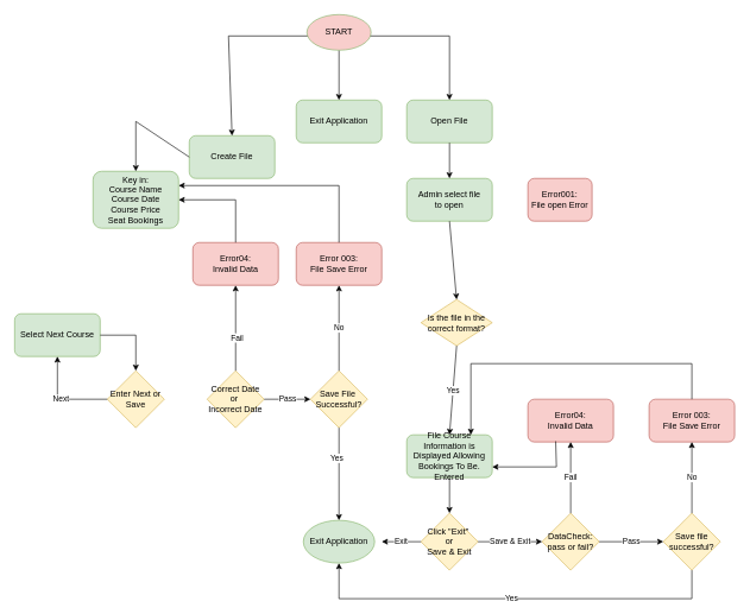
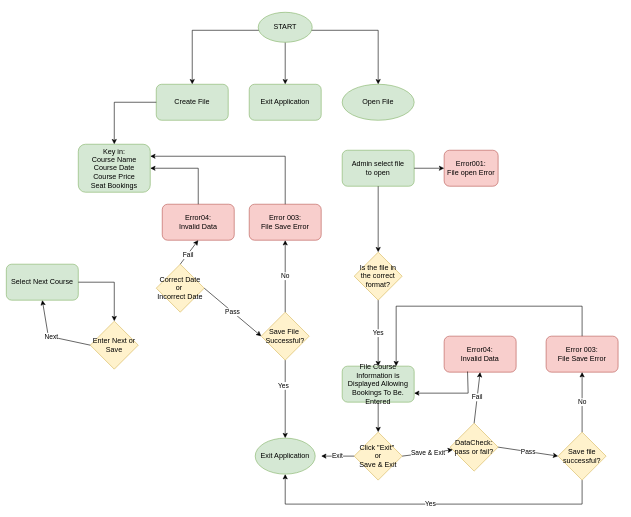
  <mxCell id="0" />
  <mxCell id="1" parent="0" />
- <mxCell id="2" value="Create File" style="rounded=1;whiteSpace=wrap;html=1;fillColor=#d5e8d4;strokeColor=#82b366;" parent="1" vertex="1"><mxGeometry x="265" y="190" width="120" height="60" as="geometry" /></mxCell>
+ <mxCell id="2" value="Create File" style="rounded=1;whiteSpace=wrap;html=1;fillColor=#d5e8d4;strokeColor=#82b366;" parent="1" vertex="1"><mxGeometry x="260" y="140" width="120" height="60" as="geometry" /></mxCell>
  <mxCell id="3" value="Exit Application" style="rounded=1;whiteSpace=wrap;html=1;fillColor=#d5e8d4;strokeColor=#82b366;" parent="1" vertex="1"><mxGeometry x="415" y="140" width="120" height="60" as="geometry" /></mxCell>
- <mxCell id="4" value="Open File" style="rounded=1;whiteSpace=wrap;html=1;fillColor=#d5e8d4;strokeColor=#82b366;" parent="1" vertex="1"><mxGeometry x="570" y="140" width="120" height="60" as="geometry" /></mxCell>
+ <mxCell id="4" value="Open File" style="ellipse;whiteSpace=wrap;html=1;fillColor=#d5e8d4;strokeColor=#82b366;" parent="1" vertex="1"><mxGeometry x="570" y="140" width="120" height="60" as="geometry" /></mxCell>
  <mxCell id="5" value="Key in:&lt;br&gt;Course Name&lt;br&gt;Course Date&lt;br&gt;Course Price&lt;br&gt;Seat Bookings" style="rounded=1;whiteSpace=wrap;html=1;fillColor=#d5e8d4;strokeColor=#82b366;" parent="1" vertex="1"><mxGeometry x="130" y="240" width="120" height="80" as="geometry" /></mxCell>
  <mxCell id="6" value="Admin select file&lt;br&gt;to open" style="rounded=1;whiteSpace=wrap;html=1;fillColor=#d5e8d4;strokeColor=#82b366;" parent="1" vertex="1"><mxGeometry x="570" y="250" width="120" height="60" as="geometry" /></mxCell>
  <mxCell id="7" value="Error001:&lt;br&gt;File open Error" style="rounded=1;whiteSpace=wrap;html=1;fillColor=#f8cecc;strokeColor=#b85450;" parent="1" vertex="1"><mxGeometry x="740" y="250" width="90" height="60" as="geometry" /></mxCell>
  <mxCell id="8" value="Error04:&lt;br&gt;Invalid Data" style="rounded=1;whiteSpace=wrap;html=1;fillColor=#f8cecc;strokeColor=#b85450;" parent="1" vertex="1"><mxGeometry x="270" y="340" width="120" height="60" as="geometry" /></mxCell>
  <mxCell id="9" value="Error 003:&lt;br&gt;File Save Error" style="rounded=1;whiteSpace=wrap;html=1;fillColor=#f8cecc;strokeColor=#b85450;" parent="1" vertex="1"><mxGeometry x="415" y="340" width="120" height="60" as="geometry" /></mxCell>
- <mxCell id="10" value="Select Next Course" style="rounded=1;whiteSpace=wrap;html=1;fillColor=#d5e8d4;strokeColor=#82b366;" parent="1" vertex="1"><mxGeometry x="20" y="440" width="120" height="60" as="geometry" /></mxCell>
- <mxCell id="11" value="Enter Next or Save" style="rhombus;whiteSpace=wrap;html=1;fillColor=#fff2cc;strokeColor=#d6b656;" parent="1" vertex="1"><mxGeometry x="150" y="520" width="80" height="80" as="geometry" /></mxCell>
- <mxCell id="12" value="Correct Date&lt;br&gt;or&amp;nbsp;&lt;br&gt;Incorrect Date" style="rhombus;whiteSpace=wrap;html=1;fillColor=#fff2cc;strokeColor=#d6b656;" parent="1" vertex="1"><mxGeometry x="290" y="520" width="80" height="80" as="geometry" /></mxCell>
+ <mxCell id="10" value="Select Next Course" style="rounded=1;whiteSpace=wrap;html=1;fillColor=#d5e8d4;strokeColor=#82b366;" parent="1" vertex="1"><mxGeometry x="10" y="440" width="120" height="60" as="geometry" /></mxCell>
+ <mxCell id="11" value="Enter Next or Save" style="rhombus;whiteSpace=wrap;html=1;fillColor=#fff2cc;strokeColor=#d6b656;" parent="1" vertex="1"><mxGeometry x="150" y="535" width="80" height="80" as="geometry" /></mxCell>
+ <mxCell id="12" value="Correct Date&lt;br&gt;or&amp;nbsp;&lt;br&gt;Incorrect Date" style="rhombus;whiteSpace=wrap;html=1;fillColor=#fff2cc;strokeColor=#d6b656;" parent="1" vertex="1"><mxGeometry x="260" y="440" width="80" height="80" as="geometry" /></mxCell>
  <mxCell id="13" value="Save File&amp;nbsp;&lt;br&gt;Successful?" style="rhombus;whiteSpace=wrap;html=1;fillColor=#fff2cc;strokeColor=#d6b656;" parent="1" vertex="1"><mxGeometry x="435" y="520" width="80" height="80" as="geometry" /></mxCell>
- <mxCell id="14" value="Is the file in the correct format?" style="rhombus;whiteSpace=wrap;html=1;fillColor=#fff2cc;strokeColor=#d6b656;" parent="1" vertex="1"><mxGeometry x="590" y="420" width="100" height="65" as="geometry" /></mxCell>
+ <mxCell id="14" value="Is the file in the correct format?" style="rhombus;whiteSpace=wrap;html=1;fillColor=#fff2cc;strokeColor=#d6b656;" parent="1" vertex="1"><mxGeometry x="590" y="420" width="80" height="80" as="geometry" /></mxCell>
  <mxCell id="15" value="File Course Information is Displayed Allowing Bookings To Be. Entered" style="rounded=1;whiteSpace=wrap;html=1;fillColor=#d5e8d4;strokeColor=#82b366;" parent="1" vertex="1"><mxGeometry x="570" y="610" width="120" height="60" as="geometry" /></mxCell>
  <mxCell id="16" value="Error04:&lt;br&gt;Invalid Data" style="rounded=1;whiteSpace=wrap;html=1;fillColor=#f8cecc;strokeColor=#b85450;" parent="1" vertex="1"><mxGeometry x="740" y="560" width="120" height="60" as="geometry" /></mxCell>
  <mxCell id="17" value="Error 003:&lt;br&gt;File Save Error" style="rounded=1;whiteSpace=wrap;html=1;fillColor=#f8cecc;strokeColor=#b85450;" parent="1" vertex="1"><mxGeometry x="910" y="560" width="120" height="60" as="geometry" /></mxCell>
  <mxCell id="18" value="Save file&lt;br&gt;successful?" style="rhombus;whiteSpace=wrap;html=1;fillColor=#fff2cc;strokeColor=#d6b656;" parent="1" vertex="1"><mxGeometry x="930" y="720" width="80" height="80" as="geometry" /></mxCell>
- <mxCell id="19" value="DataCheck:&lt;br&gt;pass or fail?" style="rhombus;whiteSpace=wrap;html=1;fillColor=#fff2cc;strokeColor=#d6b656;" parent="1" vertex="1"><mxGeometry x="760" y="720" width="80" height="80" as="geometry" /></mxCell>
+ <mxCell id="19" value="DataCheck:&lt;br&gt;pass or fail?" style="rhombus;whiteSpace=wrap;html=1;fillColor=#fff2cc;strokeColor=#d6b656;" parent="1" vertex="1"><mxGeometry x="750" y="705" width="80" height="80" as="geometry" /></mxCell>
  <mxCell id="20" value="Click &quot;Exit&quot;&amp;nbsp;&lt;br&gt;or&lt;br&gt;Save &amp;amp; Exit" style="rhombus;whiteSpace=wrap;html=1;fillColor=#fff2cc;strokeColor=#d6b656;" parent="1" vertex="1"><mxGeometry x="590" y="720" width="80" height="80" as="geometry" /></mxCell>
  <mxCell id="21" value="" style="endArrow=classic;html=1;rounded=0;entryX=0.5;entryY=0;entryDx=0;entryDy=0;exitX=0;exitY=0.5;exitDx=0;exitDy=0;" parent="1" target="2" edge="1"><mxGeometry width="50" height="50" relative="1" as="geometry"><mxPoint x="435" y="50" as="sourcePoint" /><mxPoint x="540" y="140" as="targetPoint" /><Array as="points"><mxPoint x="320" y="50" /></Array></mxGeometry></mxCell>
  <mxCell id="22" value="" style="endArrow=classic;html=1;rounded=0;entryX=0.5;entryY=0;entryDx=0;entryDy=0;exitX=1;exitY=0.5;exitDx=0;exitDy=0;" parent="1" target="4" edge="1"><mxGeometry width="50" height="50" relative="1" as="geometry"><mxPoint x="515" y="50" as="sourcePoint" /><mxPoint x="540" y="140" as="targetPoint" /><Array as="points"><mxPoint x="630" y="50" /></Array></mxGeometry></mxCell>
  <mxCell id="23" value="" style="endArrow=classic;html=1;rounded=0;exitX=0.5;exitY=1;exitDx=0;exitDy=0;entryX=0.5;entryY=0;entryDx=0;entryDy=0;" parent="1" source="49" target="3" edge="1"><mxGeometry width="50" height="50" relative="1" as="geometry"><mxPoint x="475" y="90" as="sourcePoint" /><mxPoint x="540" y="140" as="targetPoint" /></mxGeometry></mxCell>
- <mxCell id="24" value="" style="endArrow=classic;html=1;rounded=0;exitX=0.5;exitY=1;exitDx=0;exitDy=0;entryX=0.5;entryY=0;entryDx=0;entryDy=0;" parent="1" source="4" target="6" edge="1"><mxGeometry width="50" height="50" relative="1" as="geometry"><mxPoint x="490" y="330" as="sourcePoint" /><mxPoint x="540" y="280" as="targetPoint" /></mxGeometry></mxCell>
+ <mxCell id="25" value="" style="endArrow=classic;html=1;rounded=0;entryX=0;entryY=0.5;entryDx=0;entryDy=0;exitX=1;exitY=0.5;exitDx=0;exitDy=0;" parent="1" source="6" target="7" edge="1"><mxGeometry width="50" height="50" relative="1" as="geometry"><mxPoint x="490" y="330" as="sourcePoint" /><mxPoint x="540" y="280" as="targetPoint" /></mxGeometry></mxCell>
  <mxCell id="26" value="" style="endArrow=classic;html=1;rounded=0;entryX=0.5;entryY=0;entryDx=0;entryDy=0;exitX=0.5;exitY=1;exitDx=0;exitDy=0;" parent="1" source="6" target="14" edge="1"><mxGeometry width="50" height="50" relative="1" as="geometry"><mxPoint x="490" y="330" as="sourcePoint" /><mxPoint x="540" y="280" as="targetPoint" /></mxGeometry></mxCell>
  <mxCell id="27" value="Yes" style="endArrow=classic;html=1;rounded=0;exitX=0.5;exitY=1;exitDx=0;exitDy=0;entryX=0.5;entryY=0;entryDx=0;entryDy=0;" parent="1" source="14" target="15" edge="1"><mxGeometry width="50" height="50" relative="1" as="geometry"><mxPoint x="490" y="620" as="sourcePoint" /><mxPoint x="540" y="570" as="targetPoint" /></mxGeometry></mxCell>
  <mxCell id="28" value="" style="endArrow=classic;html=1;rounded=0;exitX=0.5;exitY=1;exitDx=0;exitDy=0;" parent="1" source="15" target="20" edge="1"><mxGeometry width="50" height="50" relative="1" as="geometry"><mxPoint x="490" y="690" as="sourcePoint" /><mxPoint x="540" y="640" as="targetPoint" /></mxGeometry></mxCell>
  <mxCell id="29" value="" style="endArrow=classic;html=1;rounded=0;exitX=0.5;exitY=0;exitDx=0;exitDy=0;entryX=0.75;entryY=0;entryDx=0;entryDy=0;" parent="1" source="17" target="15" edge="1"><mxGeometry width="50" height="50" relative="1" as="geometry"><mxPoint x="710" y="650" as="sourcePoint" /><mxPoint x="680" y="520" as="targetPoint" /><Array as="points"><mxPoint x="970" y="510" /><mxPoint x="660" y="510" /></Array></mxGeometry></mxCell>
  <mxCell id="30" value="" style="endArrow=classic;html=1;rounded=0;entryX=1;entryY=0.75;entryDx=0;entryDy=0;exitX=0.325;exitY=0.983;exitDx=0;exitDy=0;exitPerimeter=0;" parent="1" source="16" target="15" edge="1"><mxGeometry width="50" height="50" relative="1" as="geometry"><mxPoint x="800" y="630" as="sourcePoint" /><mxPoint x="740" y="700" as="targetPoint" /><Array as="points"><mxPoint x="780" y="655" /></Array></mxGeometry></mxCell>
  <mxCell id="31" value="Save &amp;amp; Exit" style="endArrow=classic;html=1;rounded=0;exitX=1;exitY=0.5;exitDx=0;exitDy=0;" parent="1" source="20" target="19" edge="1"><mxGeometry width="50" height="50" relative="1" as="geometry"><mxPoint x="710" y="650" as="sourcePoint" /><mxPoint x="760" y="600" as="targetPoint" /></mxGeometry></mxCell>
  <mxCell id="32" value="Pass" style="endArrow=classic;html=1;rounded=0;exitX=1;exitY=0.5;exitDx=0;exitDy=0;entryX=0;entryY=0.5;entryDx=0;entryDy=0;" parent="1" source="19" target="18" edge="1"><mxGeometry width="50" height="50" relative="1" as="geometry"><mxPoint x="710" y="650" as="sourcePoint" /><mxPoint x="760" y="600" as="targetPoint" /></mxGeometry></mxCell>
  <mxCell id="33" value="No" style="endArrow=classic;html=1;rounded=0;exitX=0.5;exitY=0;exitDx=0;exitDy=0;entryX=0.5;entryY=1;entryDx=0;entryDy=0;" parent="1" source="18" target="17" edge="1"><mxGeometry width="50" height="50" relative="1" as="geometry"><mxPoint x="710" y="650" as="sourcePoint" /><mxPoint x="760" y="600" as="targetPoint" /></mxGeometry></mxCell>
  <mxCell id="34" value="Yes" style="endArrow=classic;html=1;rounded=0;exitX=0.5;exitY=1;exitDx=0;exitDy=0;entryX=0.5;entryY=1;entryDx=0;entryDy=0;" parent="1" source="18" edge="1"><mxGeometry width="50" height="50" relative="1" as="geometry"><mxPoint x="710" y="770" as="sourcePoint" /><mxPoint x="475" y="790" as="targetPoint" /><Array as="points"><mxPoint x="970" y="840" /><mxPoint x="475" y="840" /></Array></mxGeometry></mxCell>
  <mxCell id="35" value="" style="endArrow=classic;html=1;rounded=0;exitX=0.5;exitY=1;exitDx=0;exitDy=0;entryX=0.5;entryY=0;entryDx=0;entryDy=0;" parent="1" source="13" edge="1"><mxGeometry width="50" height="50" relative="1" as="geometry"><mxPoint x="710" y="730" as="sourcePoint" /><mxPoint x="475" y="730" as="targetPoint" /></mxGeometry></mxCell>
  <mxCell id="36" value="Yes" style="edgeLabel;html=1;align=center;verticalAlign=middle;resizable=0;points=[];" parent="35" vertex="1" connectable="0"><mxGeometry x="-0.359" y="-4" relative="1" as="geometry"><mxPoint as="offset" /></mxGeometry></mxCell>
  <mxCell id="37" value="No" style="endArrow=classic;html=1;rounded=0;exitX=0.5;exitY=0;exitDx=0;exitDy=0;entryX=0.5;entryY=1;entryDx=0;entryDy=0;" parent="1" source="13" target="9" edge="1"><mxGeometry width="50" height="50" relative="1" as="geometry"><mxPoint x="700" y="570" as="sourcePoint" /><mxPoint x="750" y="520" as="targetPoint" /></mxGeometry></mxCell>
  <mxCell id="38" value="Pass" style="endArrow=classic;html=1;rounded=0;exitX=1;exitY=0.5;exitDx=0;exitDy=0;entryX=0;entryY=0.5;entryDx=0;entryDy=0;" parent="1" source="12" target="13" edge="1"><mxGeometry width="50" height="50" relative="1" as="geometry"><mxPoint x="470" y="570" as="sourcePoint" /><mxPoint x="520" y="520" as="targetPoint" /></mxGeometry></mxCell>
  <mxCell id="39" value="Next" style="endArrow=classic;html=1;rounded=0;exitX=0;exitY=0.5;exitDx=0;exitDy=0;entryX=0.5;entryY=1;entryDx=0;entryDy=0;" parent="1" source="11" target="10" edge="1"><mxGeometry width="50" height="50" relative="1" as="geometry"><mxPoint x="320" y="570" as="sourcePoint" /><mxPoint x="80" y="510" as="targetPoint" /><Array as="points"><mxPoint x="80" y="560" /></Array></mxGeometry></mxCell>
  <mxCell id="40" value="" style="endArrow=classic;html=1;rounded=0;exitX=0.5;exitY=0;exitDx=0;exitDy=0;entryX=0.5;entryY=1;entryDx=0;entryDy=0;" parent="1" source="12" target="8" edge="1"><mxGeometry width="50" height="50" relative="1" as="geometry"><mxPoint x="320" y="460" as="sourcePoint" /><mxPoint x="370" y="410" as="targetPoint" /></mxGeometry></mxCell>
  <mxCell id="41" value="Fail" style="edgeLabel;html=1;align=center;verticalAlign=middle;resizable=0;points=[];" parent="40" vertex="1" connectable="0"><mxGeometry x="-0.215" y="-1" relative="1" as="geometry"><mxPoint as="offset" /></mxGeometry></mxCell>
  <mxCell id="42" value="" style="endArrow=classic;html=1;rounded=0;entryX=1;entryY=0.5;entryDx=0;entryDy=0;exitX=0.5;exitY=0;exitDx=0;exitDy=0;" parent="1" source="8" target="5" edge="1"><mxGeometry width="50" height="50" relative="1" as="geometry"><mxPoint x="320" y="350" as="sourcePoint" /><mxPoint x="370" y="300" as="targetPoint" /><Array as="points"><mxPoint x="330" y="280" /></Array></mxGeometry></mxCell>
  <mxCell id="43" value="" style="endArrow=classic;html=1;rounded=0;exitX=0.5;exitY=0;exitDx=0;exitDy=0;entryX=1;entryY=0.25;entryDx=0;entryDy=0;" parent="1" source="9" target="5" edge="1"><mxGeometry width="50" height="50" relative="1" as="geometry"><mxPoint x="320" y="350" as="sourcePoint" /><mxPoint x="370" y="300" as="targetPoint" /><Array as="points"><mxPoint x="475" y="260" /></Array></mxGeometry></mxCell>
  <mxCell id="44" value="" style="endArrow=classic;html=1;rounded=0;exitX=0;exitY=0.5;exitDx=0;exitDy=0;entryX=0.5;entryY=0;entryDx=0;entryDy=0;" parent="1" source="2" target="5" edge="1"><mxGeometry width="50" height="50" relative="1" as="geometry"><mxPoint x="320" y="240" as="sourcePoint" /><mxPoint x="370" y="190" as="targetPoint" /><Array as="points"><mxPoint x="190" y="170" /></Array></mxGeometry></mxCell>
  <mxCell id="45" value="Exit" style="endArrow=classic;html=1;rounded=0;exitX=0;exitY=0.5;exitDx=0;exitDy=0;entryX=1;entryY=0.5;entryDx=0;entryDy=0;" parent="1" source="20" edge="1"><mxGeometry width="50" height="50" relative="1" as="geometry"><mxPoint x="480" y="670" as="sourcePoint" /><mxPoint x="535" y="760" as="targetPoint" /></mxGeometry></mxCell>
  <mxCell id="46" value="" style="endArrow=classic;html=1;rounded=0;exitX=1;exitY=0.5;exitDx=0;exitDy=0;entryX=0.5;entryY=0;entryDx=0;entryDy=0;" parent="1" source="10" target="11" edge="1"><mxGeometry width="50" height="50" relative="1" as="geometry"><mxPoint x="400" y="430" as="sourcePoint" /><mxPoint x="450" y="380" as="targetPoint" /><Array as="points"><mxPoint x="190" y="470" /></Array></mxGeometry></mxCell>
  <mxCell id="47" value="Fail" style="endArrow=classic;html=1;rounded=0;exitX=0.5;exitY=0;exitDx=0;exitDy=0;entryX=0.5;entryY=1;entryDx=0;entryDy=0;" parent="1" source="19" target="16" edge="1"><mxGeometry width="50" height="50" relative="1" as="geometry"><mxPoint x="500" y="460" as="sourcePoint" /><mxPoint x="550" y="410" as="targetPoint" /></mxGeometry></mxCell>
  <mxCell id="48" value="Exit Application" style="ellipse;whiteSpace=wrap;html=1;fillColor=#d5e8d4;strokeColor=#82b366;" vertex="1" parent="1"><mxGeometry x="425" y="730" width="100" height="60" as="geometry" /></mxCell>
- <mxCell id="49" value="START" style="ellipse;whiteSpace=wrap;html=1;fillColor=#f8cecc;strokeColor=#82b366;" vertex="1" parent="1"><mxGeometry x="430" y="20" width="90" height="50" as="geometry" /></mxCell>
+ <mxCell id="49" value="START" style="ellipse;whiteSpace=wrap;html=1;fillColor=#d5e8d4;strokeColor=#82b366;" vertex="1" parent="1"><mxGeometry x="430" y="20" width="90" height="50" as="geometry" /></mxCell>
